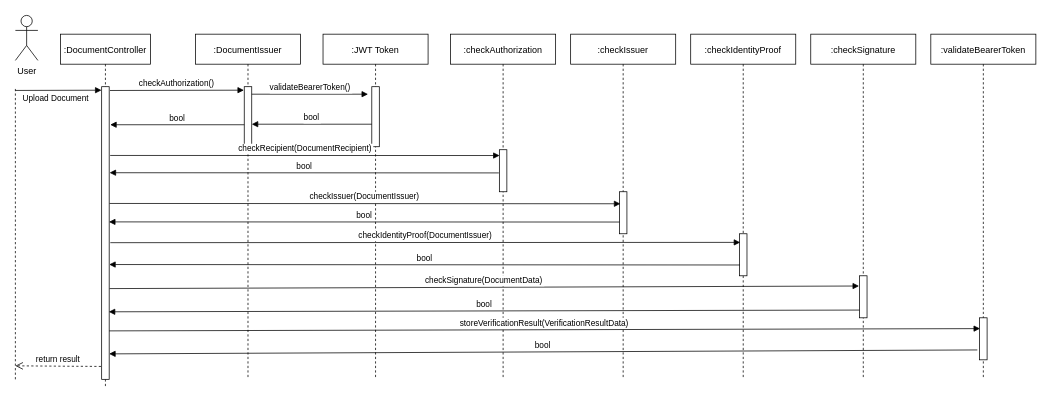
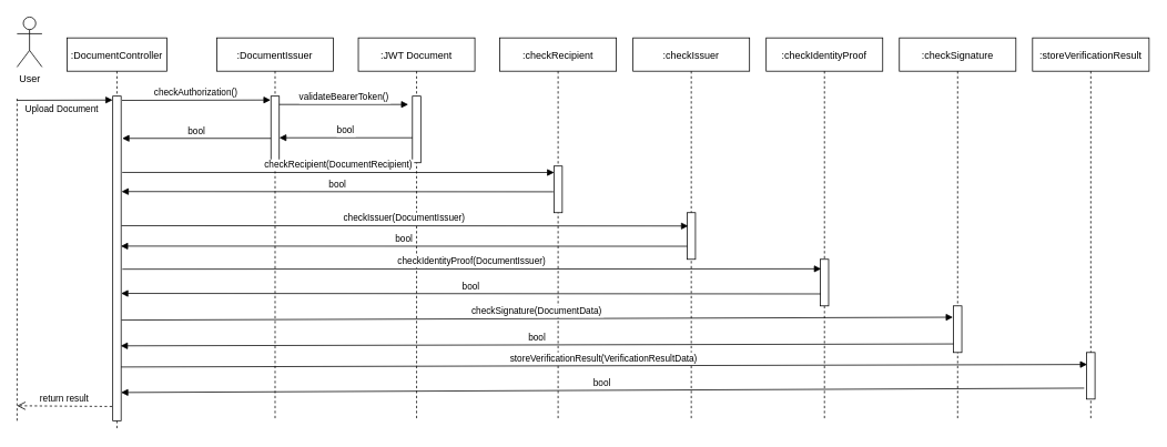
  <mxCell id="0" />
  <mxCell id="1" parent="0" />
  <mxCell id="2" value=":DocumentController" style="shape=umlLifeline;perimeter=lifelinePerimeter;container=1;collapsible=0;recursiveResize=0;rounded=0;shadow=0;strokeWidth=1;" parent="1" vertex="1"><mxGeometry x="80" y="45" width="120" height="470" as="geometry" /></mxCell>
  <mxCell id="3" value="" style="points=[];perimeter=orthogonalPerimeter;rounded=0;shadow=0;strokeWidth=1;" parent="2" vertex="1"><mxGeometry x="55" y="70" width="10" height="390" as="geometry" /></mxCell>
  <mxCell id="4" value="Upload Document" style="verticalAlign=bottom;endArrow=block;shadow=0;strokeWidth=1;entryX=-0.022;entryY=0.012;entryDx=0;entryDy=0;entryPerimeter=0;" edge="1" parent="2" target="3"><mxGeometry x="-0.051" y="-20" relative="1" as="geometry"><mxPoint x="-60" y="75" as="sourcePoint" /><mxPoint x="40" y="80" as="targetPoint" /><mxPoint as="offset" /></mxGeometry></mxCell>
  <mxCell id="5" value=":DocumentIssuer" style="shape=umlLifeline;perimeter=lifelinePerimeter;container=1;collapsible=0;recursiveResize=0;rounded=0;shadow=0;strokeWidth=1;" parent="1" vertex="1"><mxGeometry x="260" y="45" width="140" height="460" as="geometry" /></mxCell>
  <mxCell id="6" value="" style="points=[];perimeter=orthogonalPerimeter;rounded=0;shadow=0;strokeWidth=1;" parent="5" vertex="1"><mxGeometry x="65" y="70" width="10" height="80" as="geometry" /></mxCell>
  <mxCell id="7" value="return result" style="verticalAlign=bottom;endArrow=open;dashed=1;endSize=8;shadow=0;strokeWidth=1;exitX=-0.087;exitY=0.797;exitDx=0;exitDy=0;exitPerimeter=0;" parent="1" edge="1"><mxGeometry relative="1" as="geometry"><mxPoint x="20" y="487" as="targetPoint" /><mxPoint x="134.13" y="487.83" as="sourcePoint" /></mxGeometry></mxCell>
  <mxCell id="8" value="checkAuthorization()" style="verticalAlign=bottom;endArrow=block;shadow=0;strokeWidth=1;entryX=-0.039;entryY=0.058;entryDx=0;entryDy=0;entryPerimeter=0;exitX=1.107;exitY=0.013;exitDx=0;exitDy=0;exitPerimeter=0;" parent="1" source="3" target="6" edge="1"><mxGeometry relative="1" as="geometry"><mxPoint x="160" y="120" as="sourcePoint" /><mxPoint x="320" y="125" as="targetPoint" /><mxPoint as="offset" /></mxGeometry></mxCell>
  <mxCell id="9" value="bool" style="verticalAlign=bottom;endArrow=block;shadow=0;strokeWidth=1;entryX=1.133;entryY=0.13;entryDx=0;entryDy=0;entryPerimeter=0;" parent="1" source="6" target="3" edge="1"><mxGeometry relative="1" as="geometry"><mxPoint x="200" y="165" as="sourcePoint" /><mxPoint x="160" y="165" as="targetPoint" /></mxGeometry></mxCell>
  <mxCell id="10" value="User" style="shape=umlActor;verticalLabelPosition=bottom;verticalAlign=top;html=1;outlineConnect=0;" vertex="1" parent="1"><mxGeometry x="20" y="20" width="30" height="60" as="geometry" /></mxCell>
  <mxCell id="11" value="" style="endArrow=none;dashed=1;html=1;rounded=0;" edge="1" parent="1"><mxGeometry width="50" height="50" relative="1" as="geometry"><mxPoint x="20" y="505" as="sourcePoint" /><mxPoint x="20" y="115" as="targetPoint" /></mxGeometry></mxCell>
- <mxCell id="12" value=":JWT Token" style="shape=umlLifeline;perimeter=lifelinePerimeter;container=1;collapsible=0;recursiveResize=0;rounded=0;shadow=0;strokeWidth=1;" vertex="1" parent="1"><mxGeometry x="430" y="45" width="140" height="460" as="geometry" /></mxCell>
+ <mxCell id="12" value=":JWT Document" style="shape=umlLifeline;perimeter=lifelinePerimeter;container=1;collapsible=0;recursiveResize=0;rounded=0;shadow=0;strokeWidth=1;" vertex="1" parent="1"><mxGeometry x="430" y="45" width="140" height="460" as="geometry" /></mxCell>
  <mxCell id="13" value="" style="points=[];perimeter=orthogonalPerimeter;rounded=0;shadow=0;strokeWidth=1;" vertex="1" parent="12"><mxGeometry x="65" y="70" width="10" height="80" as="geometry" /></mxCell>
  <mxCell id="14" value="validateBearerToken()" style="verticalAlign=bottom;endArrow=block;shadow=0;strokeWidth=1;" edge="1" parent="12"><mxGeometry relative="1" as="geometry"><mxPoint x="-95" y="80.0" as="sourcePoint" /><mxPoint x="60" y="80" as="targetPoint" /><mxPoint as="offset" /></mxGeometry></mxCell>
  <mxCell id="15" value="bool" style="verticalAlign=bottom;endArrow=block;entryX=1;entryY=0;shadow=0;strokeWidth=1;" edge="1" parent="12"><mxGeometry relative="1" as="geometry"><mxPoint x="65" y="120" as="sourcePoint" /><mxPoint x="-95.0" y="120" as="targetPoint" /></mxGeometry></mxCell>
  <mxCell id="16" value="checkRecipient(DocumentRecipient)" style="verticalAlign=bottom;endArrow=block;shadow=0;strokeWidth=1;entryX=0.033;entryY=0.138;entryDx=0;entryDy=0;entryPerimeter=0;exitX=1.133;exitY=0.235;exitDx=0;exitDy=0;exitPerimeter=0;" edge="1" parent="1" source="3" target="18"><mxGeometry relative="1" as="geometry"><mxPoint x="160" y="207" as="sourcePoint" /><mxPoint x="140" y="205" as="targetPoint" /></mxGeometry></mxCell>
- <mxCell id="17" value=":checkAuthorization" style="shape=umlLifeline;perimeter=lifelinePerimeter;container=1;collapsible=0;recursiveResize=0;rounded=0;shadow=0;strokeWidth=1;" vertex="1" parent="1"><mxGeometry x="600" y="45" width="140" height="460" as="geometry" /></mxCell>
+ <mxCell id="17" value=":checkRecipient" style="shape=umlLifeline;perimeter=lifelinePerimeter;container=1;collapsible=0;recursiveResize=0;rounded=0;shadow=0;strokeWidth=1;" vertex="1" parent="1"><mxGeometry x="600" y="45" width="140" height="460" as="geometry" /></mxCell>
  <mxCell id="18" value="" style="points=[];perimeter=orthogonalPerimeter;rounded=0;shadow=0;strokeWidth=1;" vertex="1" parent="17"><mxGeometry x="65" y="154" width="10" height="56" as="geometry" /></mxCell>
  <mxCell id="19" value="checkSignature(DocumentData)" style="verticalAlign=bottom;endArrow=block;shadow=0;strokeWidth=1;exitX=1.152;exitY=0.533;exitDx=0;exitDy=0;exitPerimeter=0;entryX=-0.067;entryY=0.44;entryDx=0;entryDy=0;entryPerimeter=0;" edge="1" parent="17"><mxGeometry relative="1" as="geometry"><mxPoint x="-454.48" y="339.06" as="sourcePoint" /><mxPoint x="544.33" y="335.64" as="targetPoint" /></mxGeometry></mxCell>
  <mxCell id="20" value="bool" style="verticalAlign=bottom;endArrow=block;shadow=0;strokeWidth=1;exitX=-0.069;exitY=0.552;exitDx=0;exitDy=0;exitPerimeter=0;entryX=1.053;entryY=0.294;entryDx=0;entryDy=0;entryPerimeter=0;" edge="1" parent="1" source="18" target="3"><mxGeometry relative="1" as="geometry"><mxPoint x="660" y="239" as="sourcePoint" /><mxPoint x="160" y="230" as="targetPoint" /></mxGeometry></mxCell>
  <mxCell id="21" value=":checkIssuer" style="shape=umlLifeline;perimeter=lifelinePerimeter;container=1;collapsible=0;recursiveResize=0;rounded=0;shadow=0;strokeWidth=1;" vertex="1" parent="1"><mxGeometry x="760" y="45" width="140" height="460" as="geometry" /></mxCell>
  <mxCell id="22" value="" style="points=[];perimeter=orthogonalPerimeter;rounded=0;shadow=0;strokeWidth=1;" vertex="1" parent="21"><mxGeometry x="65" y="210" width="10" height="56" as="geometry" /></mxCell>
  <mxCell id="23" value="storeVerificationResult(VerificationResultData)" style="verticalAlign=bottom;endArrow=block;shadow=0;strokeWidth=1;exitX=1.152;exitY=0.533;exitDx=0;exitDy=0;exitPerimeter=0;entryX=0.06;entryY=0.4;entryDx=0;entryDy=0;entryPerimeter=0;" edge="1" parent="21"><mxGeometry relative="1" as="geometry"><mxPoint x="-615" y="395.42" as="sourcePoint" /><mxPoint x="545.6" y="392.4" as="targetPoint" /></mxGeometry></mxCell>
  <mxCell id="24" value=":checkIdentityProof" style="shape=umlLifeline;perimeter=lifelinePerimeter;container=1;collapsible=0;recursiveResize=0;rounded=0;shadow=0;strokeWidth=1;" vertex="1" parent="1"><mxGeometry x="920" y="45" width="140" height="460" as="geometry" /></mxCell>
  <mxCell id="25" value=":checkSignature" style="shape=umlLifeline;perimeter=lifelinePerimeter;container=1;collapsible=0;recursiveResize=0;rounded=0;shadow=0;strokeWidth=1;" vertex="1" parent="1"><mxGeometry x="1080" y="45" width="140" height="460" as="geometry" /></mxCell>
  <mxCell id="26" value="" style="points=[];perimeter=orthogonalPerimeter;rounded=0;shadow=0;strokeWidth=1;" vertex="1" parent="25"><mxGeometry x="65" y="322" width="10" height="56" as="geometry" /></mxCell>
- <mxCell id="27" value=":validateBearerToken" style="shape=umlLifeline;perimeter=lifelinePerimeter;container=1;collapsible=0;recursiveResize=0;rounded=0;shadow=0;strokeWidth=1;" vertex="1" parent="1"><mxGeometry x="1240" y="45" width="140" height="460" as="geometry" /></mxCell>
+ <mxCell id="27" value=":storeVerificationResult" style="shape=umlLifeline;perimeter=lifelinePerimeter;container=1;collapsible=0;recursiveResize=0;rounded=0;shadow=0;strokeWidth=1;" vertex="1" parent="1"><mxGeometry x="1240" y="45" width="140" height="460" as="geometry" /></mxCell>
  <mxCell id="28" value="" style="points=[];perimeter=orthogonalPerimeter;rounded=0;shadow=0;strokeWidth=1;" vertex="1" parent="27"><mxGeometry x="65" y="378" width="10" height="56" as="geometry" /></mxCell>
  <mxCell id="29" value="checkIssuer(DocumentIssuer)" style="verticalAlign=bottom;endArrow=block;shadow=0;strokeWidth=1;entryX=0.129;entryY=0.286;entryDx=0;entryDy=0;entryPerimeter=0;exitX=1.048;exitY=0.399;exitDx=0;exitDy=0;exitPerimeter=0;" edge="1" parent="1" source="3" target="22"><mxGeometry relative="1" as="geometry"><mxPoint x="150" y="271" as="sourcePoint" /><mxPoint x="675" y="270.818" as="targetPoint" /></mxGeometry></mxCell>
  <mxCell id="30" value="bool" style="verticalAlign=bottom;endArrow=block;shadow=0;strokeWidth=1;exitX=0.02;exitY=0.721;exitDx=0;exitDy=0;exitPerimeter=0;entryX=0.973;entryY=0.462;entryDx=0;entryDy=0;entryPerimeter=0;" edge="1" parent="1" source="22" target="3"><mxGeometry relative="1" as="geometry"><mxPoint x="820" y="295" as="sourcePoint" /><mxPoint x="150" y="295" as="targetPoint" /></mxGeometry></mxCell>
  <mxCell id="31" value="" style="points=[];perimeter=orthogonalPerimeter;rounded=0;shadow=0;strokeWidth=1;" vertex="1" parent="1"><mxGeometry x="985" y="311" width="10" height="56" as="geometry" /></mxCell>
  <mxCell id="32" value="checkIdentityProof(DocumentIssuer)" style="verticalAlign=bottom;endArrow=block;shadow=0;strokeWidth=1;exitX=1.152;exitY=0.533;exitDx=0;exitDy=0;exitPerimeter=0;entryX=0.1;entryY=0.205;entryDx=0;entryDy=0;entryPerimeter=0;" edge="1" parent="1" source="3" target="31"><mxGeometry relative="1" as="geometry"><mxPoint x="145" y="338.55" as="sourcePoint" /><mxPoint x="825.81" y="338.956" as="targetPoint" /></mxGeometry></mxCell>
  <mxCell id="33" value="bool" style="verticalAlign=bottom;endArrow=block;shadow=0;strokeWidth=1;exitX=0.055;exitY=0.743;exitDx=0;exitDy=0;exitPerimeter=0;entryX=0.973;entryY=0.462;entryDx=0;entryDy=0;entryPerimeter=0;" edge="1" parent="1" source="31"><mxGeometry relative="1" as="geometry"><mxPoint x="825.47" y="352.196" as="sourcePoint" /><mxPoint x="145" y="352" as="targetPoint" /></mxGeometry></mxCell>
  <mxCell id="34" value="bool" style="verticalAlign=bottom;endArrow=block;shadow=0;strokeWidth=1;exitX=0;exitY=0.816;exitDx=0;exitDy=0;exitPerimeter=0;entryX=0.973;entryY=0.462;entryDx=0;entryDy=0;entryPerimeter=0;" edge="1" parent="1" source="26"><mxGeometry relative="1" as="geometry"><mxPoint x="985" y="415.608" as="sourcePoint" /><mxPoint x="144.45" y="415" as="targetPoint" /></mxGeometry></mxCell>
  <mxCell id="35" value="bool" style="verticalAlign=bottom;endArrow=block;shadow=0;strokeWidth=1;exitX=-0.3;exitY=0.765;exitDx=0;exitDy=0;exitPerimeter=0;entryX=0.995;entryY=0.913;entryDx=0;entryDy=0;entryPerimeter=0;" edge="1" parent="1" source="28" target="3"><mxGeometry relative="1" as="geometry"><mxPoint x="1140.55" y="474.996" as="sourcePoint" /><mxPoint x="140" y="477.3" as="targetPoint" /></mxGeometry></mxCell>
